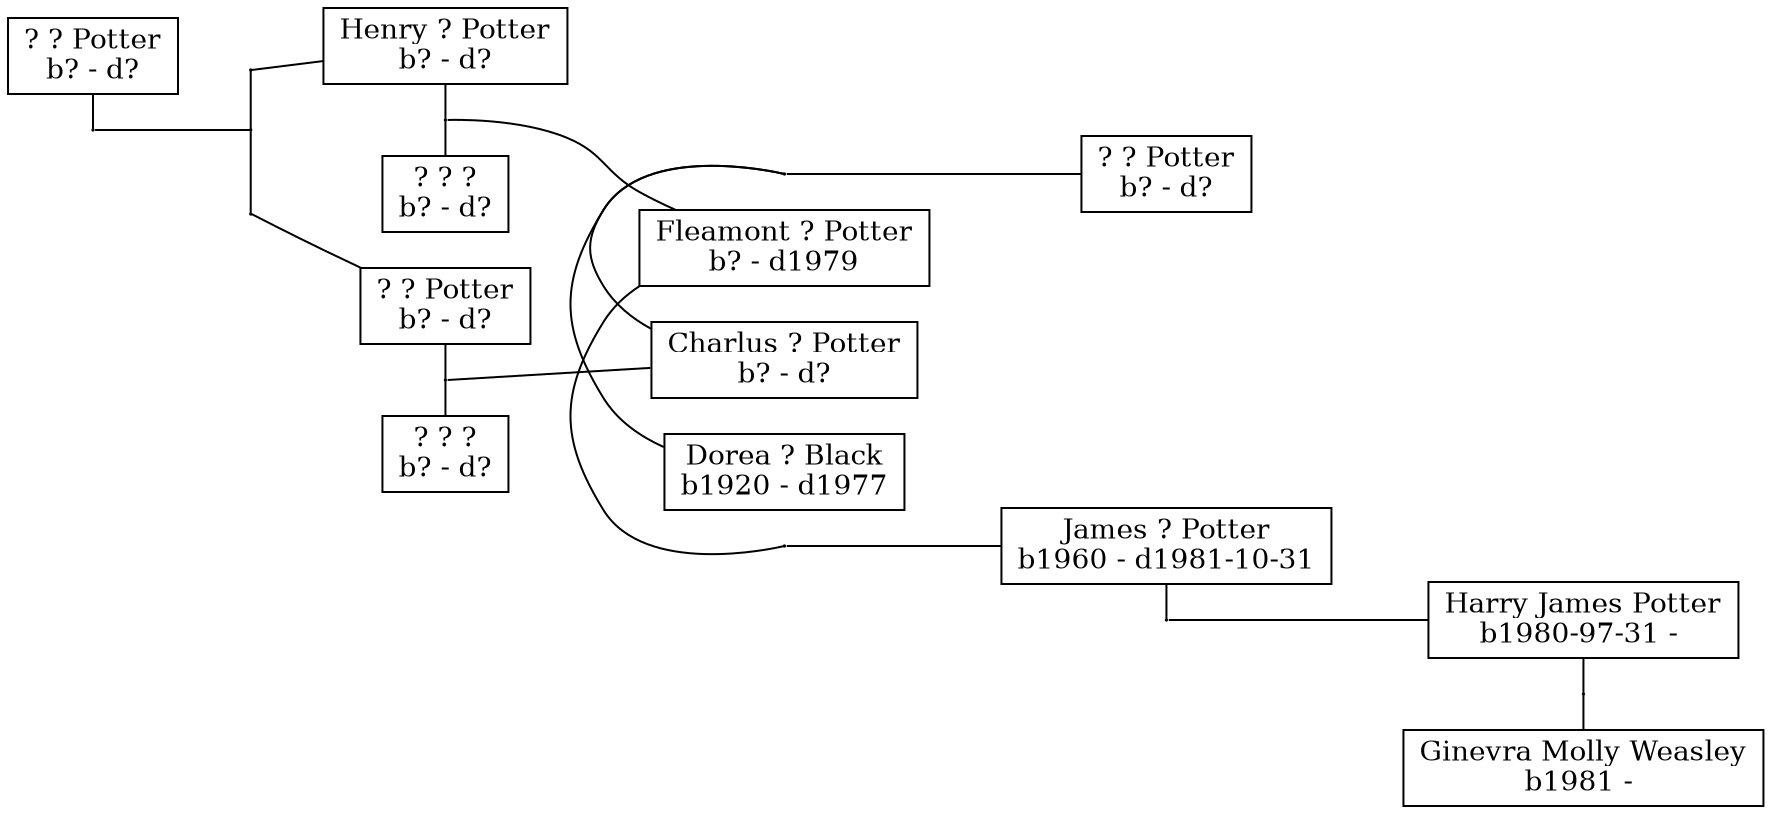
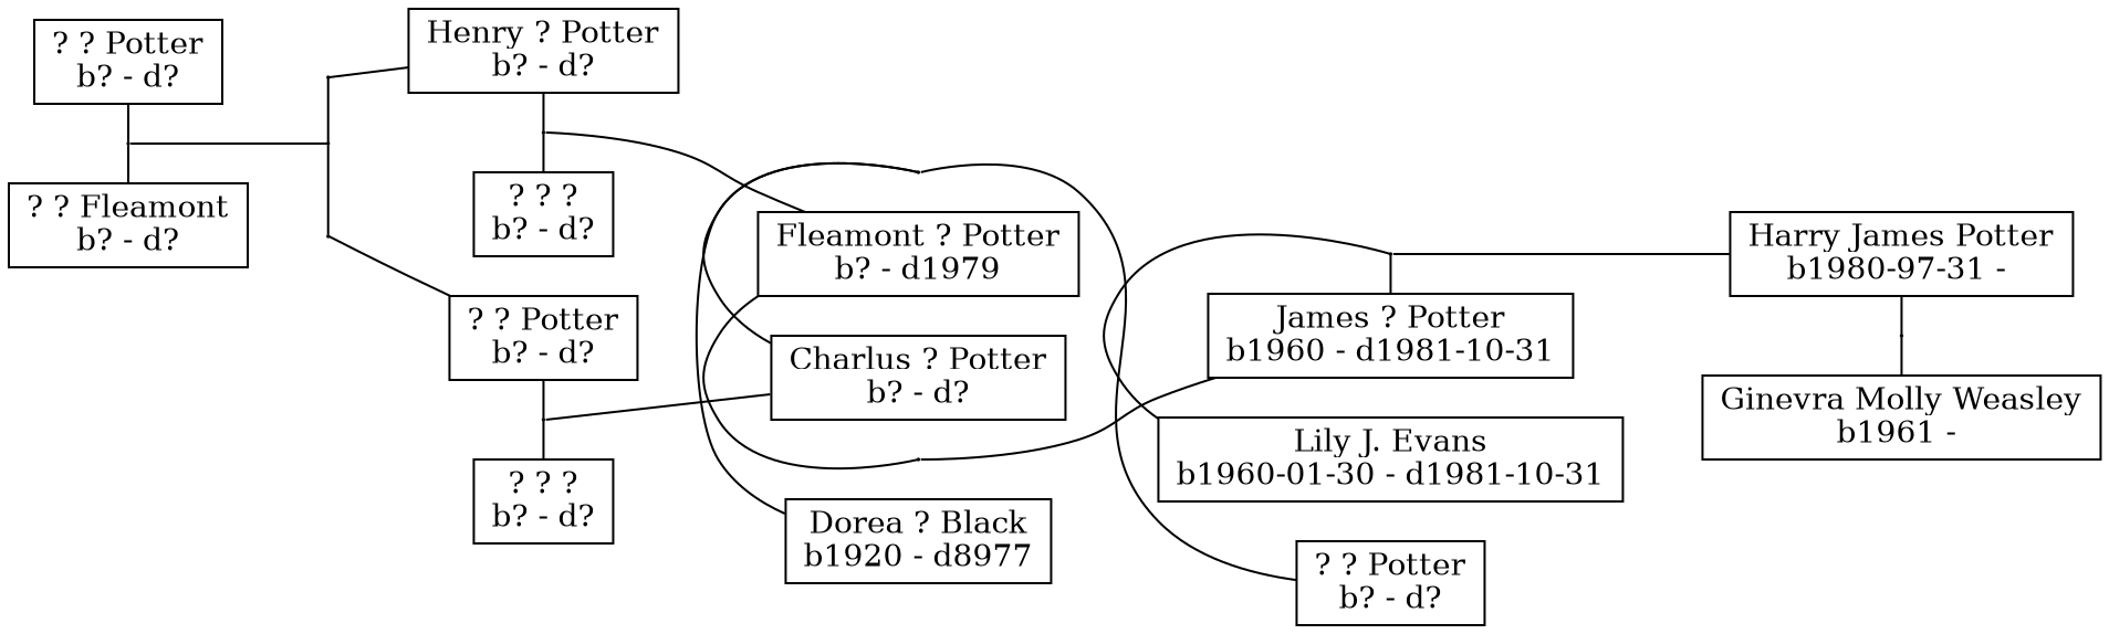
  digraph {
    rankdir=LR
    node [shape=box]
    edge [dir=none]
    n1 [label="? ? Potter\nb? - d?"]
    Q1PandQ2F [shape=point width=0.01]
+   n3 [label="? ? Fleamont\nb? - d?"]
    Q1PaQ2Fc [shape=point width=0.01]
    Q5Pc [shape=point width=0.01]
    H1Pc [shape=point width=0.01]
    n7 [label="Henry ? Potter\nb? - d?"]
    H1PaQ3Q [shape=point width=0.01]
    n9 [label="? ? ?\nb? - d?"]
    n10 [label="? ? Potter\nb? - d?"]
    Q5PaQ5Q [shape=point width=0.01]
    n12 [label="? ? ?\nb? - d?"]
    n13 [label="Fleamont ? Potter\nb? - d1979"]
    F1PaE1Q [shape=point width=0.01]
    n15 [label="Charlus ? Potter\nb? - d?"]
    C1PaD1B [shape=point width=0.01]
-   n17 [label="Dorea ? Black\nb1920 - d1977"]
+   n17 [label="Dorea ? Black\nb1920 - d8977"]
    n18 [label="James ? Potter\nb1960 - d1981-10-31"]
    J1PaLJE [shape=point width=0.01]
+   n20 [label="Lily J. Evans\nb1960-01-30 - d1981-10-31"]
    n21 [label="? ? Potter\nb? - d?"]
    n22 [label="Harry James Potter\nb1980-97-31 - "]
    HJPaGMW [shape=point width=0.01]
-   n24 [label="Ginevra Molly Weasley\nb1981 - "]
+   n24 [label="Ginevra Molly Weasley\nb1961 - "]
    n25 [label=1913 shape=plaintext style=invis]
    n26 [label=1921 shape=plaintext style=invis]
    subgraph sub_1 {
      rank=same
      n1
      Q1PandQ2F
+     n3
    }
    subgraph sub_2 {
      rank=same
      Q1PaQ2Fc
      Q5Pc
      H1Pc
    }
    subgraph sub_3 {
      rank=same
      n7
      H1PaQ3Q
      n9
      n10
      Q5PaQ5Q
      n12
    }
    subgraph sub_4 {
      rank=same
      n13
      F1PaE1Q
      n15
      C1PaD1B
      n17
    }
    subgraph sub_5 {
      rank=same
      n18
      J1PaLJE
+     n20
      n21
    }
    subgraph sub_6 {
      rank=same
      n22
      HJPaGMW
      n24
    }
    n1 -> Q1PandQ2F
+   Q1PandQ2F -> n3
    Q1PandQ2F -> Q1PaQ2Fc
    Q1PaQ2Fc -> Q5Pc
    Q5Pc -> n10
    H1Pc -> Q1PaQ2Fc
    H1Pc -> n7
    n7 -> H1PaQ3Q
    n7 -> n9 [penwidth=0.0 style=invis]
    n7 -> n25 [style=invis dir=""]
    H1PaQ3Q -> n9
    H1PaQ3Q -> n13
    n9 -> n10 [penwidth=0.0 style=invis]
    n10 -> Q5PaQ5Q
    n10 -> n12 [penwidth=0.0 style=invis]
    Q5PaQ5Q -> n12
    Q5PaQ5Q -> n15
    n13 -> F1PaE1Q
    F1PaE1Q -> n18
    n15 -> C1PaD1B
    n15 -> n17 [penwidth=0.0 style=invis]
    C1PaD1B -> n17
    C1PaD1B -> n21
    n18 -> J1PaLJE
+   n18 -> n20 [penwidth=0.0 style=invis]
+   J1PaLJE -> n20
    J1PaLJE -> n22
+   n20 -> n21 [penwidth=0.0 style=invis]
    n22 -> HJPaGMW
    n22 -> n24 [penwidth=0.0 style=invis]
    HJPaGMW -> n24
    n25 -> n26 [style=invis dir=""]
  }
